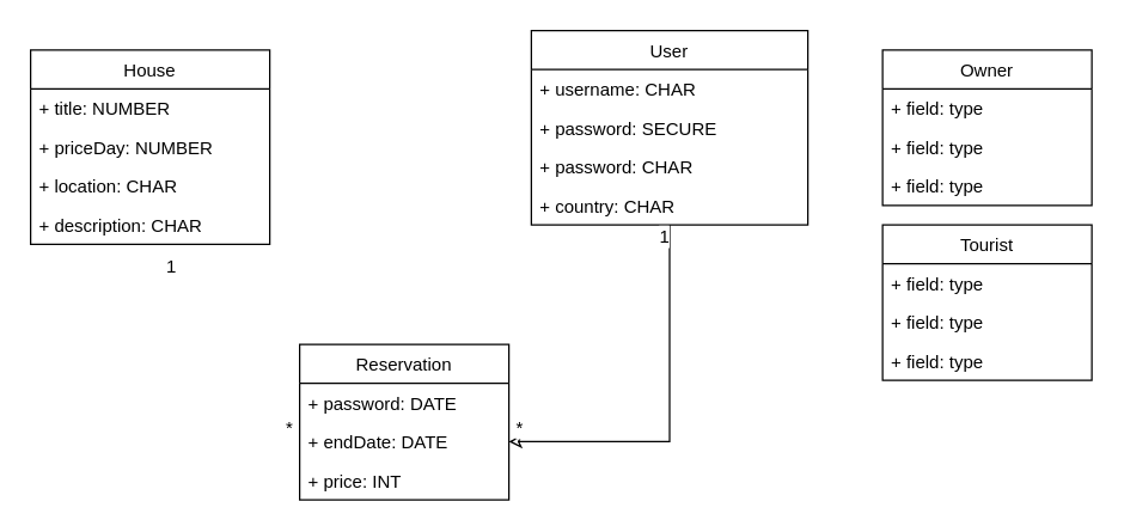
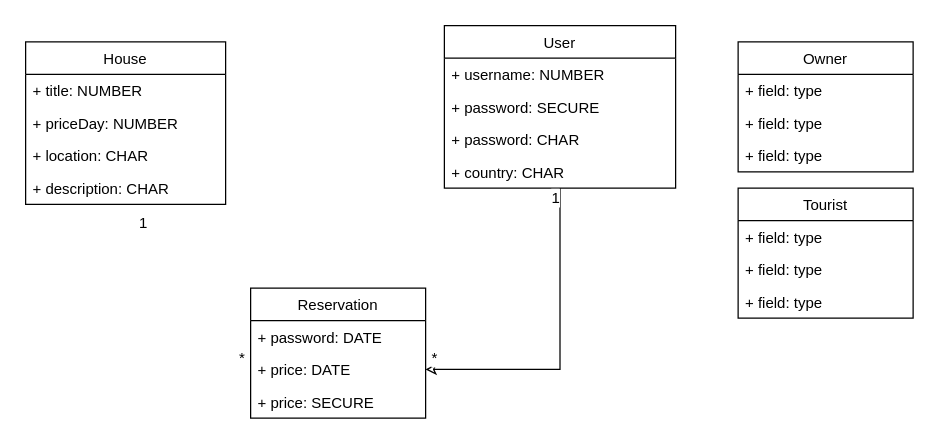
  <mxCell id="0" />
  <mxCell id="1" parent="0" />
  <mxCell id="2" value="House" style="swimlane;fontStyle=0;childLayout=stackLayout;horizontal=1;startSize=26;fillColor=none;horizontalStack=0;resizeParent=1;resizeParentMax=0;resizeLast=0;collapsible=1;marginBottom=0;" vertex="1" parent="1"><mxGeometry x="20" y="33" width="160" height="130" as="geometry" /></mxCell>
  <mxCell id="3" value="+ title: NUMBER" style="text;strokeColor=none;fillColor=none;align=left;verticalAlign=top;spacingLeft=4;spacingRight=4;overflow=hidden;rotatable=0;points=[[0,0.5],[1,0.5]];portConstraint=eastwest;" vertex="1" parent="2"><mxGeometry y="26" width="160" height="26" as="geometry" /></mxCell>
  <mxCell id="4" value="+ priceDay: NUMBER" style="text;strokeColor=none;fillColor=none;align=left;verticalAlign=top;spacingLeft=4;spacingRight=4;overflow=hidden;rotatable=0;points=[[0,0.5],[1,0.5]];portConstraint=eastwest;" vertex="1" parent="2"><mxGeometry y="52" width="160" height="26" as="geometry" /></mxCell>
  <mxCell id="5" value="+ location: CHAR" style="text;strokeColor=none;fillColor=none;align=left;verticalAlign=top;spacingLeft=4;spacingRight=4;overflow=hidden;rotatable=0;points=[[0,0.5],[1,0.5]];portConstraint=eastwest;" vertex="1" parent="2"><mxGeometry y="78" width="160" height="26" as="geometry" /></mxCell>
  <mxCell id="6" value="+ description: CHAR" style="text;strokeColor=none;fillColor=none;align=left;verticalAlign=top;spacingLeft=4;spacingRight=4;overflow=hidden;rotatable=0;points=[[0,0.5],[1,0.5]];portConstraint=eastwest;" vertex="1" parent="2"><mxGeometry y="104" width="160" height="26" as="geometry" /></mxCell>
  <mxCell id="7" value="Owner" style="swimlane;fontStyle=0;childLayout=stackLayout;horizontal=1;startSize=26;fillColor=none;horizontalStack=0;resizeParent=1;resizeParentMax=0;resizeLast=0;collapsible=1;marginBottom=0;" vertex="1" parent="1"><mxGeometry x="590" y="33" width="140" height="104" as="geometry" /></mxCell>
  <mxCell id="8" value="+ field: type" style="text;strokeColor=none;fillColor=none;align=left;verticalAlign=top;spacingLeft=4;spacingRight=4;overflow=hidden;rotatable=0;points=[[0,0.5],[1,0.5]];portConstraint=eastwest;" vertex="1" parent="7"><mxGeometry y="26" width="140" height="26" as="geometry" /></mxCell>
  <mxCell id="9" value="+ field: type" style="text;strokeColor=none;fillColor=none;align=left;verticalAlign=top;spacingLeft=4;spacingRight=4;overflow=hidden;rotatable=0;points=[[0,0.5],[1,0.5]];portConstraint=eastwest;" vertex="1" parent="7"><mxGeometry y="52" width="140" height="26" as="geometry" /></mxCell>
  <mxCell id="10" value="+ field: type" style="text;strokeColor=none;fillColor=none;align=left;verticalAlign=top;spacingLeft=4;spacingRight=4;overflow=hidden;rotatable=0;points=[[0,0.5],[1,0.5]];portConstraint=eastwest;" vertex="1" parent="7"><mxGeometry y="78" width="140" height="26" as="geometry" /></mxCell>
  <mxCell id="11" value="Tourist" style="swimlane;fontStyle=0;childLayout=stackLayout;horizontal=1;startSize=26;fillColor=none;horizontalStack=0;resizeParent=1;resizeParentMax=0;resizeLast=0;collapsible=1;marginBottom=0;" vertex="1" parent="1"><mxGeometry x="590" y="150" width="140" height="104" as="geometry" /></mxCell>
  <mxCell id="12" value="+ field: type" style="text;strokeColor=none;fillColor=none;align=left;verticalAlign=top;spacingLeft=4;spacingRight=4;overflow=hidden;rotatable=0;points=[[0,0.5],[1,0.5]];portConstraint=eastwest;" vertex="1" parent="11"><mxGeometry y="26" width="140" height="26" as="geometry" /></mxCell>
  <mxCell id="13" value="+ field: type" style="text;strokeColor=none;fillColor=none;align=left;verticalAlign=top;spacingLeft=4;spacingRight=4;overflow=hidden;rotatable=0;points=[[0,0.5],[1,0.5]];portConstraint=eastwest;" vertex="1" parent="11"><mxGeometry y="52" width="140" height="26" as="geometry" /></mxCell>
  <mxCell id="14" value="+ field: type" style="text;strokeColor=none;fillColor=none;align=left;verticalAlign=top;spacingLeft=4;spacingRight=4;overflow=hidden;rotatable=0;points=[[0,0.5],[1,0.5]];portConstraint=eastwest;" vertex="1" parent="11"><mxGeometry y="78" width="140" height="26" as="geometry" /></mxCell>
  <mxCell id="15" style="edgeStyle=orthogonalEdgeStyle;rounded=0;orthogonalLoop=1;jettySize=auto;html=1;entryX=1;entryY=0.5;entryDx=0;entryDy=0;endArrow=classic;endFill=0;" edge="1" parent="1" source="16" target="23"><mxGeometry relative="1" as="geometry" /></mxCell>
  <mxCell id="16" value="User" style="swimlane;fontStyle=0;childLayout=stackLayout;horizontal=1;startSize=26;fillColor=none;horizontalStack=0;resizeParent=1;resizeParentMax=0;resizeLast=0;collapsible=1;marginBottom=0;" vertex="1" parent="1"><mxGeometry x="355" y="20" width="185" height="130" as="geometry" /></mxCell>
- <mxCell id="17" value="+ username: CHAR" style="text;strokeColor=none;fillColor=none;align=left;verticalAlign=top;spacingLeft=4;spacingRight=4;overflow=hidden;rotatable=0;points=[[0,0.5],[1,0.5]];portConstraint=eastwest;" vertex="1" parent="16"><mxGeometry y="26" width="185" height="26" as="geometry" /></mxCell>
+ <mxCell id="17" value="+ username: NUMBER" style="text;strokeColor=none;fillColor=none;align=left;verticalAlign=top;spacingLeft=4;spacingRight=4;overflow=hidden;rotatable=0;points=[[0,0.5],[1,0.5]];portConstraint=eastwest;" vertex="1" parent="16"><mxGeometry y="26" width="185" height="26" as="geometry" /></mxCell>
  <mxCell id="18" value="+ password: SECURE" style="text;strokeColor=none;fillColor=none;align=left;verticalAlign=top;spacingLeft=4;spacingRight=4;overflow=hidden;rotatable=0;points=[[0,0.5],[1,0.5]];portConstraint=eastwest;" vertex="1" parent="16"><mxGeometry y="52" width="185" height="26" as="geometry" /></mxCell>
  <mxCell id="19" value="+ password: CHAR" style="text;strokeColor=none;fillColor=none;align=left;verticalAlign=top;spacingLeft=4;spacingRight=4;overflow=hidden;rotatable=0;points=[[0,0.5],[1,0.5]];portConstraint=eastwest;" vertex="1" parent="16"><mxGeometry y="78" width="185" height="26" as="geometry" /></mxCell>
  <mxCell id="20" value="+ country: CHAR" style="text;strokeColor=none;fillColor=none;align=left;verticalAlign=top;spacingLeft=4;spacingRight=4;overflow=hidden;rotatable=0;points=[[0,0.5],[1,0.5]];portConstraint=eastwest;" vertex="1" parent="16"><mxGeometry y="104" width="185" height="26" as="geometry" /></mxCell>
  <mxCell id="21" value="Reservation" style="swimlane;fontStyle=0;childLayout=stackLayout;horizontal=1;startSize=26;fillColor=none;horizontalStack=0;resizeParent=1;resizeParentMax=0;resizeLast=0;collapsible=1;marginBottom=0;" vertex="1" parent="1"><mxGeometry x="200" y="230" width="140" height="104" as="geometry" /></mxCell>
  <mxCell id="22" value="+ password: DATE" style="text;strokeColor=none;fillColor=none;align=left;verticalAlign=top;spacingLeft=4;spacingRight=4;overflow=hidden;rotatable=0;points=[[0,0.5],[1,0.5]];portConstraint=eastwest;" vertex="1" parent="21"><mxGeometry y="26" width="140" height="26" as="geometry" /></mxCell>
- <mxCell id="23" value="+ endDate: DATE" style="text;strokeColor=none;fillColor=none;align=left;verticalAlign=top;spacingLeft=4;spacingRight=4;overflow=hidden;rotatable=0;points=[[0,0.5],[1,0.5]];portConstraint=eastwest;" vertex="1" parent="21"><mxGeometry y="52" width="140" height="26" as="geometry" /></mxCell>
- <mxCell id="24" value="+ price: INT" style="text;strokeColor=none;fillColor=none;align=left;verticalAlign=top;spacingLeft=4;spacingRight=4;overflow=hidden;rotatable=0;points=[[0,0.5],[1,0.5]];portConstraint=eastwest;" vertex="1" parent="21"><mxGeometry y="78" width="140" height="26" as="geometry" /></mxCell>
+ <mxCell id="23" value="+ price: DATE" style="text;strokeColor=none;fillColor=none;align=left;verticalAlign=top;spacingLeft=4;spacingRight=4;overflow=hidden;rotatable=0;points=[[0,0.5],[1,0.5]];portConstraint=eastwest;" vertex="1" parent="21"><mxGeometry y="52" width="140" height="26" as="geometry" /></mxCell>
+ <mxCell id="24" value="+ price: SECURE" style="text;strokeColor=none;fillColor=none;align=left;verticalAlign=top;spacingLeft=4;spacingRight=4;overflow=hidden;rotatable=0;points=[[0,0.5],[1,0.5]];portConstraint=eastwest;" vertex="1" parent="21"><mxGeometry y="78" width="140" height="26" as="geometry" /></mxCell>
  <mxCell id="25" value="*" style="text;html=1;resizable=0;points=[];align=center;verticalAlign=middle;labelBackgroundColor=#ffffff;" vertex="1" connectable="0" parent="1"><mxGeometry x="354.592" y="299.973" as="geometry"><mxPoint x="-8" y="-14" as="offset" /></mxGeometry></mxCell>
  <mxCell id="26" value="*" style="text;html=1;resizable=0;points=[];align=center;verticalAlign=middle;labelBackgroundColor=#ffffff;" vertex="1" connectable="0" parent="1"><mxGeometry x="200.092" y="299.973" as="geometry"><mxPoint x="-8" y="-14" as="offset" /></mxGeometry></mxCell>
  <mxCell id="27" value="1" style="text;html=1;resizable=0;points=[];align=center;verticalAlign=middle;labelBackgroundColor=#ffffff;" vertex="1" connectable="0" parent="1"><mxGeometry x="430.069" y="170.207" as="geometry"><mxPoint x="13" y="-13" as="offset" /></mxGeometry></mxCell>
  <mxCell id="28" value="1" style="text;html=1;resizable=0;points=[];align=center;verticalAlign=middle;labelBackgroundColor=#ffffff;" vertex="1" connectable="0" parent="1"><mxGeometry x="100.069" y="190.207" as="geometry"><mxPoint x="13" y="-13" as="offset" /></mxGeometry></mxCell>
